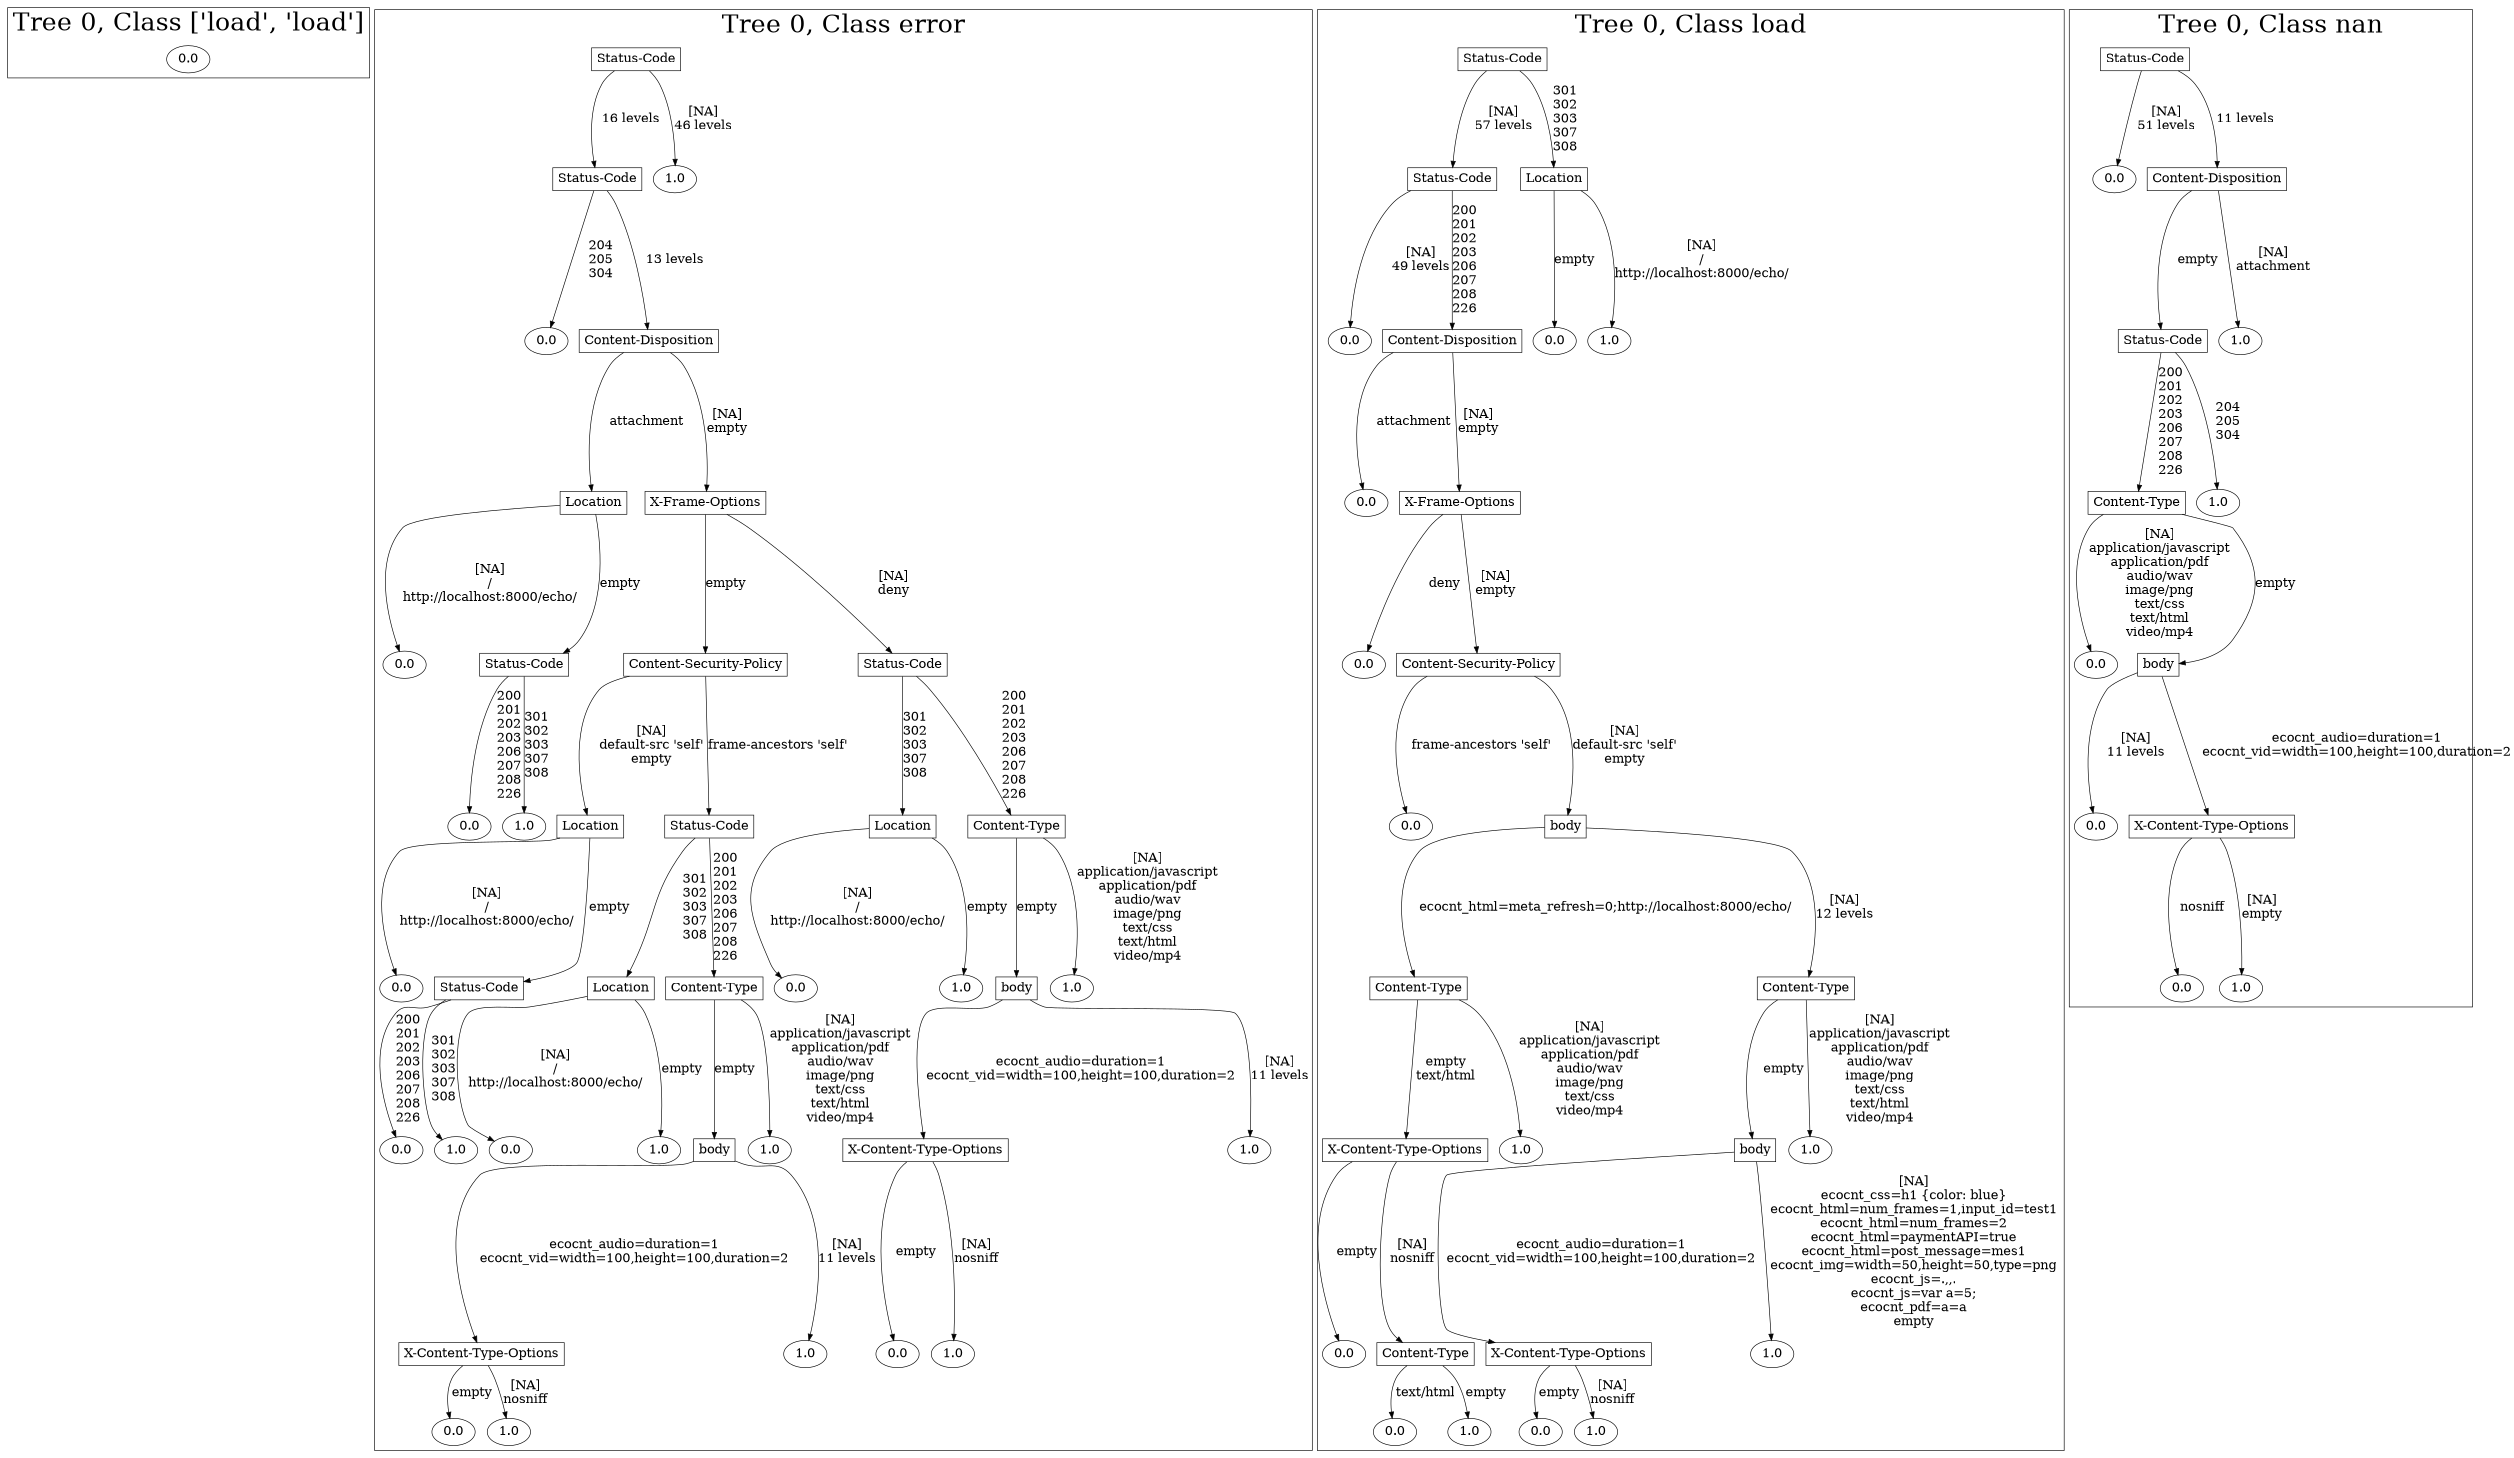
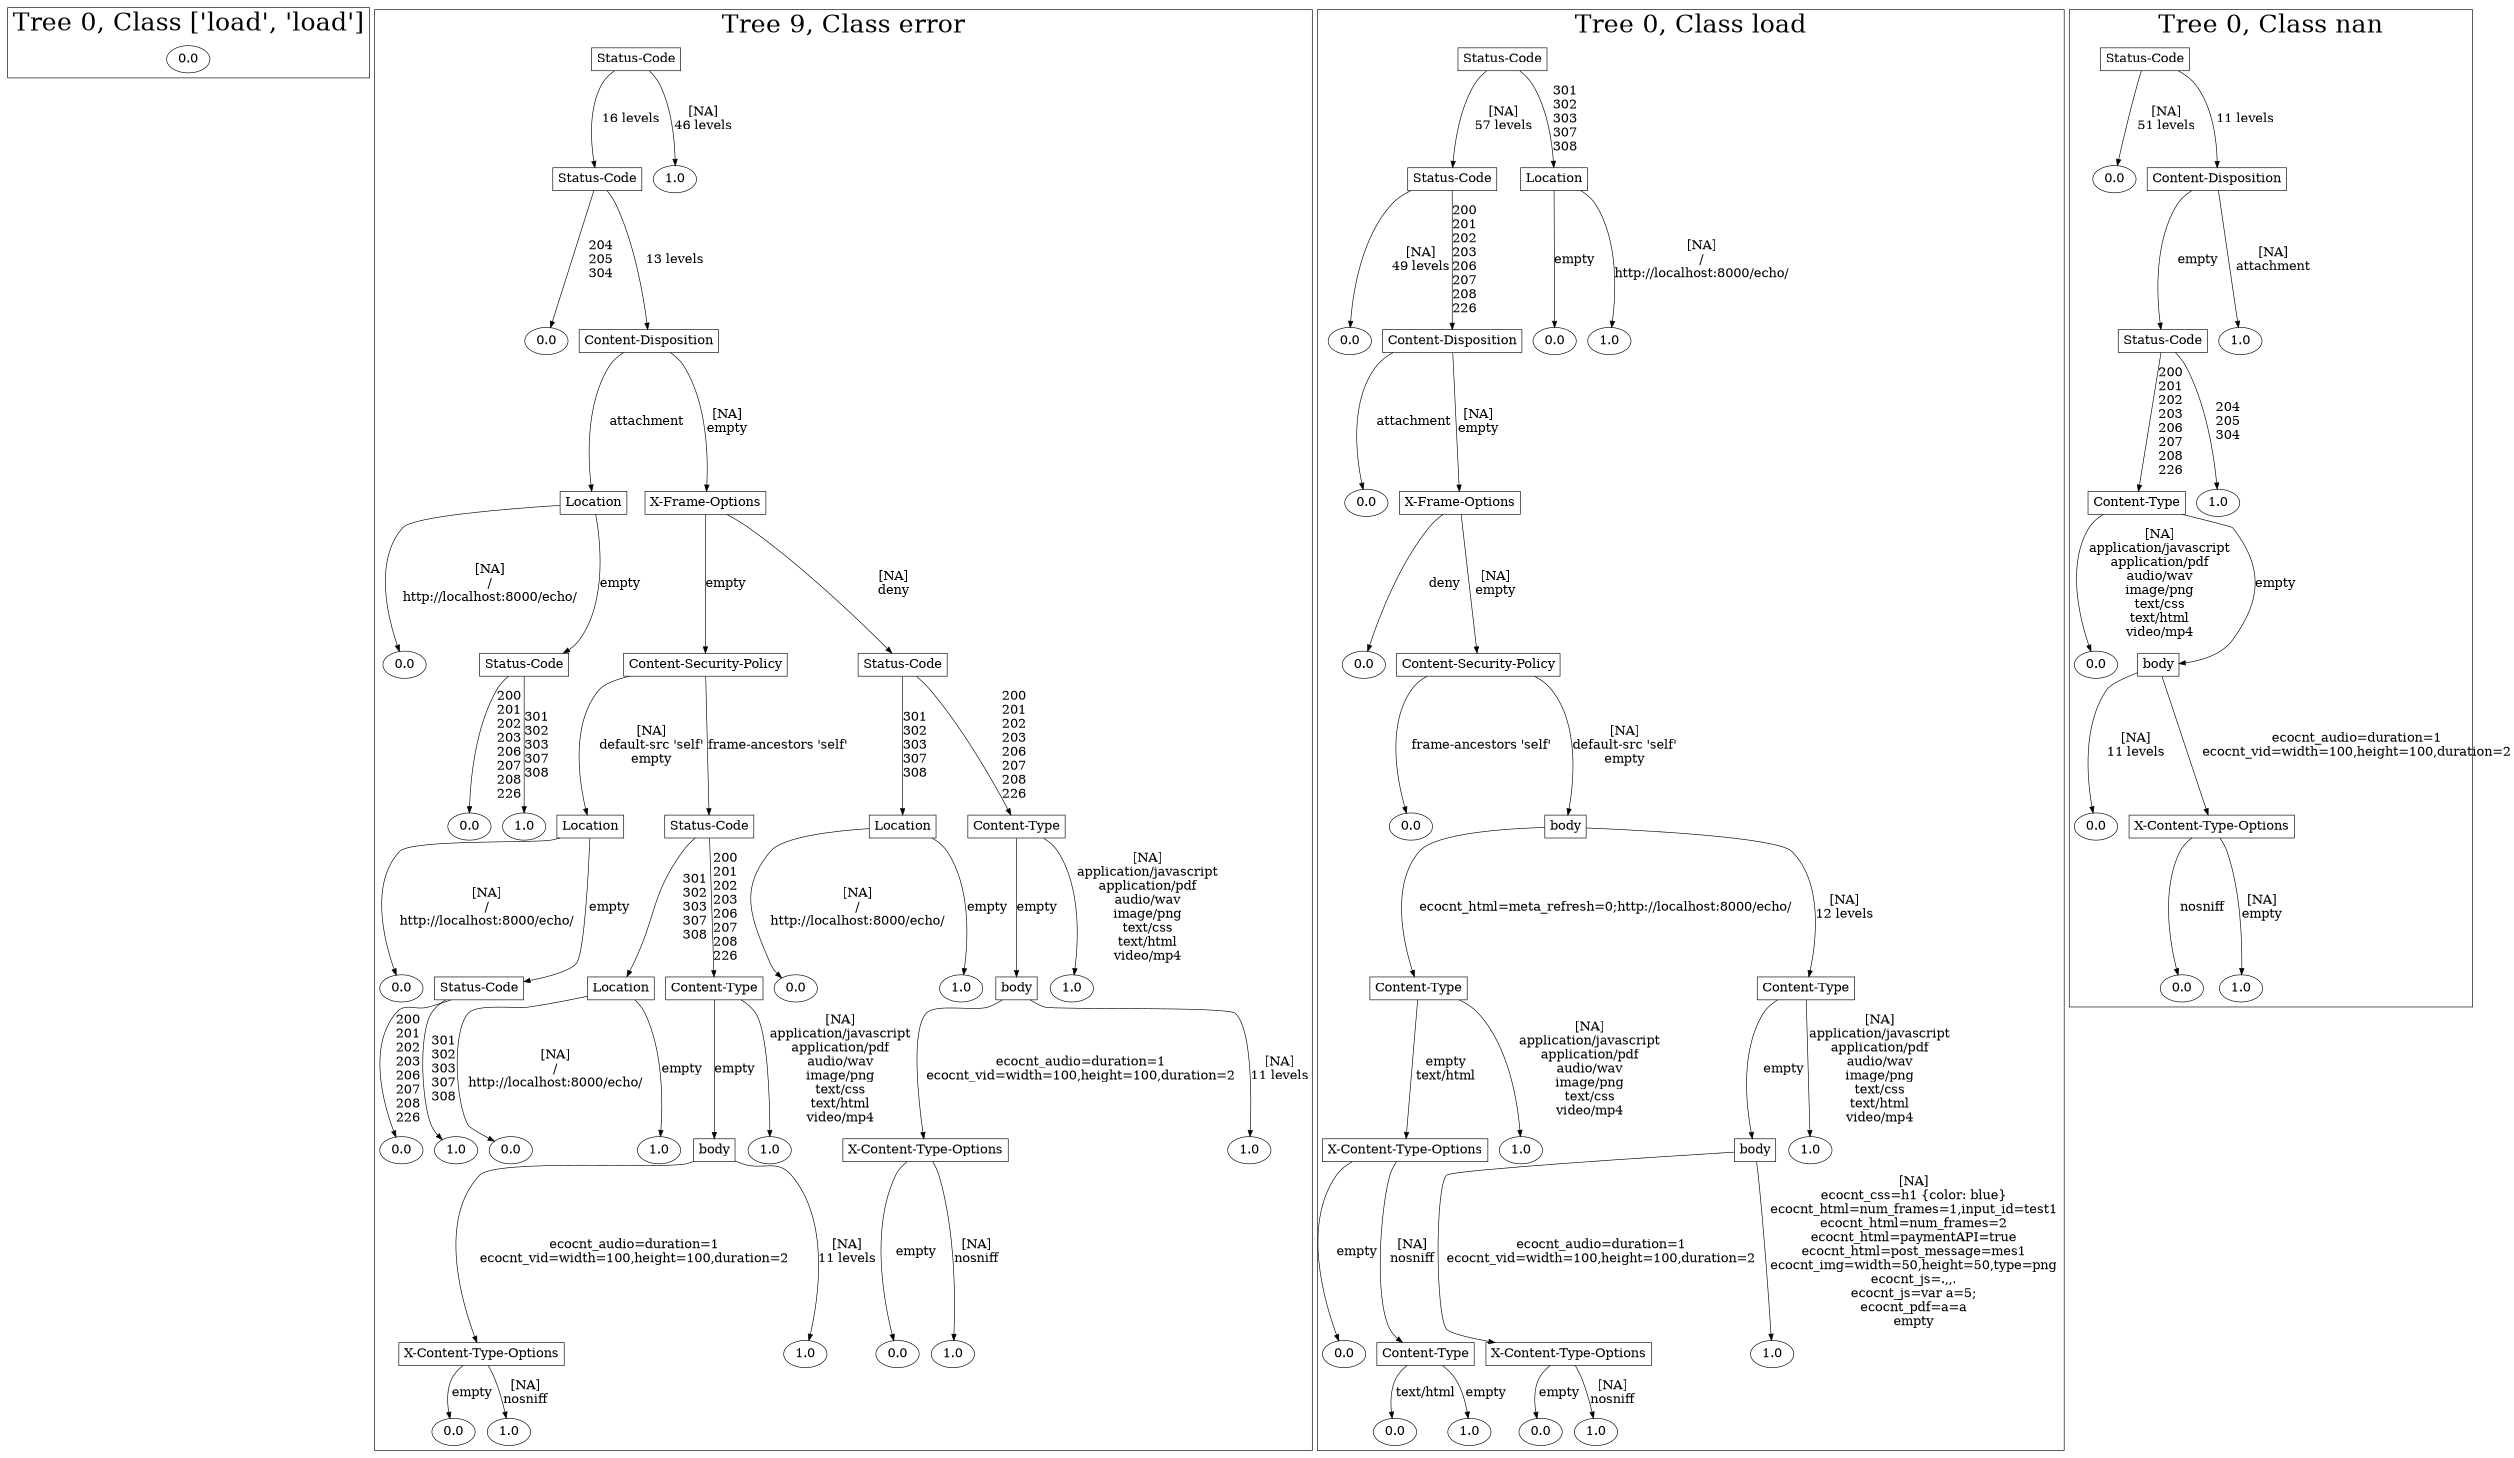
  digraph {
    node [fontsize=20]
    edge [fontsize=20]
    n1 [label=0.0]
    n2 [label="Status-Code" shape=box]
    n3 [label="Status-Code" shape=box]
    n4 [label=1.0]
    n5 [label=0.0]
    n6 [label="Content-Disposition" shape=box]
    n7 [label=Location shape=box]
    n8 [label="X-Frame-Options" shape=box]
    n9 [label=0.0]
    n10 [label="Status-Code" shape=box]
    n11 [label="Content-Security-Policy" shape=box]
    n12 [label="Status-Code" shape=box]
    n13 [label=0.0]
    n14 [label=1.0]
    n15 [label=Location shape=box]
    n16 [label="Status-Code" shape=box]
    n17 [label=Location shape=box]
    n18 [label="Content-Type" shape=box]
    n19 [label=0.0]
    n20 [label="Status-Code" shape=box]
    n21 [label=Location shape=box]
    n22 [label="Content-Type" shape=box]
    n23 [label=0.0]
    n24 [label=1.0]
    n25 [label=body shape=box]
    n26 [label=1.0]
    n27 [label=0.0]
    n28 [label=1.0]
    n29 [label=0.0]
    n30 [label=1.0]
    n31 [label=body shape=box]
    n32 [label=1.0]
    n33 [label="X-Content-Type-Options" shape=box]
    n34 [label=1.0]
    n35 [label="X-Content-Type-Options" shape=box]
    n36 [label=1.0]
    n37 [label=0.0]
    n38 [label=1.0]
    n39 [label=0.0]
    n40 [label=1.0]
    n41 [label="Status-Code" shape=box]
    n42 [label="Status-Code" shape=box]
    n43 [label=Location shape=box]
    n44 [label=0.0]
    n45 [label="Content-Disposition" shape=box]
    n46 [label=0.0]
    n47 [label=1.0]
    n48 [label=0.0]
    n49 [label="X-Frame-Options" shape=box]
    n50 [label=0.0]
    n51 [label="Content-Security-Policy" shape=box]
    n52 [label=0.0]
    n53 [label=body shape=box]
    n54 [label="Content-Type" shape=box]
    n55 [label="Content-Type" shape=box]
    n56 [label="X-Content-Type-Options" shape=box]
    n57 [label=1.0]
    n58 [label=body shape=box]
    n59 [label=1.0]
    n60 [label=0.0]
    n61 [label="Content-Type" shape=box]
    n62 [label="X-Content-Type-Options" shape=box]
    n63 [label=1.0]
    n64 [label=0.0]
    n65 [label=1.0]
    n66 [label=0.0]
    n67 [label=1.0]
    n68 [label="Status-Code" shape=box]
    n69 [label=0.0]
    n70 [label="Content-Disposition" shape=box]
    n71 [label="Status-Code" shape=box]
    n72 [label=1.0]
    n73 [label="Content-Type" shape=box]
    n74 [label=1.0]
    n75 [label=0.0]
    n76 [label=body shape=box]
    n77 [label=0.0]
    n78 [label="X-Content-Type-Options" shape=box]
    n79 [label=0.0]
    n80 [label=1.0]
    subgraph cluster_1 {
      fontsize=40
      label="Tree 0, Class ['load', 'load']"
      subgraph sub_2 {
        fontsize=40
        label="Tree 0, Class ['load', 'load']"
        n1
      }
    }
    subgraph cluster_3 {
      fontsize=40
-     label="Tree 0, Class error"
+     label="Tree 9, Class error"
      subgraph sub_4 {
        fontsize=40
        label="Tree 0, Class error"
        n2
      }
      subgraph sub_5 {
        fontsize=40
        label="Tree 0, Class error"
        n3
        n4
      }
      subgraph sub_6 {
        fontsize=40
        label="Tree 0, Class error"
        n5
        n6
      }
      subgraph sub_7 {
        fontsize=40
        label="Tree 0, Class error"
        n7
        n8
      }
      subgraph sub_8 {
        fontsize=40
        label="Tree 0, Class error"
        n9
        n10
        n11
        n12
      }
      subgraph sub_9 {
        fontsize=40
        label="Tree 0, Class error"
        n13
        n14
        n15
        n16
        n17
        n18
      }
      subgraph sub_10 {
        fontsize=40
        label="Tree 0, Class error"
        n19
        n20
        n21
        n22
        n23
        n24
        n25
        n26
      }
      subgraph sub_11 {
        fontsize=40
        label="Tree 0, Class error"
        n27
        n28
        n29
        n30
        n31
        n32
        n33
        n34
      }
      subgraph sub_12 {
        fontsize=40
        label="Tree 0, Class error"
        n35
        n36
        n37
        n38
      }
      subgraph sub_13 {
        fontsize=40
        label="Tree 0, Class error"
        n39
        n40
      }
    }
    subgraph cluster_14 {
      fontsize=40
      label="Tree 0, Class load"
      subgraph sub_15 {
        fontsize=40
        label="Tree 0, Class load"
        n41
      }
      subgraph sub_16 {
        fontsize=40
        label="Tree 0, Class load"
        n42
        n43
      }
      subgraph sub_17 {
        fontsize=40
        label="Tree 0, Class load"
        n44
        n45
        n46
        n47
      }
      subgraph sub_18 {
        fontsize=40
        label="Tree 0, Class load"
        n48
        n49
      }
      subgraph sub_19 {
        fontsize=40
        label="Tree 0, Class load"
        n50
        n51
      }
      subgraph sub_20 {
        fontsize=40
        label="Tree 0, Class load"
        n52
        n53
      }
      subgraph sub_21 {
        fontsize=40
        label="Tree 0, Class load"
        n54
        n55
      }
      subgraph sub_22 {
        fontsize=40
        label="Tree 0, Class load"
        n56
        n57
        n58
        n59
      }
      subgraph sub_23 {
        fontsize=40
        label="Tree 0, Class load"
        n60
        n61
        n62
        n63
      }
      subgraph sub_24 {
        fontsize=40
        label="Tree 0, Class load"
        n64
        n65
        n66
        n67
      }
    }
    subgraph cluster_25 {
      fontsize=40
      label="Tree 0, Class nan"
      subgraph sub_26 {
        fontsize=40
        label="Tree 0, Class nan"
        n68
      }
      subgraph sub_27 {
        fontsize=40
        label="Tree 0, Class nan"
        n69
        n70
      }
      subgraph sub_28 {
        fontsize=40
        label="Tree 0, Class nan"
        n71
        n72
      }
      subgraph sub_29 {
        fontsize=40
        label="Tree 0, Class nan"
        n73
        n74
      }
      subgraph sub_30 {
        fontsize=40
        label="Tree 0, Class nan"
        n75
        n76
      }
      subgraph sub_31 {
        fontsize=40
        label="Tree 0, Class nan"
        n77
        n78
      }
      subgraph sub_32 {
        fontsize=40
        label="Tree 0, Class nan"
        n79
        n80
      }
    }
    n2 -> n3 [label="16 levels\n"]
    n2 -> n4 [label="[NA]\n46 levels\n"]
    n3 -> n5 [label="204\n205\n304\n"]
    n3 -> n6 [label="13 levels\n"]
    n6 -> n7 [label="attachment\n"]
    n6 -> n8 [label="[NA]\nempty\n"]
    n7 -> n9 [label="[NA]\n/\nhttp://localhost:8000/echo/\n"]
    n7 -> n10 [label="empty\n"]
    n8 -> n11 [label="empty\n"]
    n8 -> n12 [label="[NA]\ndeny\n"]
    n10 -> n13 [label="200\n201\n202\n203\n206\n207\n208\n226\n"]
    n10 -> n14 [label="301\n302\n303\n307\n308\n"]
    n11 -> n15 [label="[NA]\ndefault-src 'self'\nempty\n"]
    n11 -> n16 [label="frame-ancestors 'self'\n"]
    n12 -> n17 [label="301\n302\n303\n307\n308\n"]
    n12 -> n18 [label="200\n201\n202\n203\n206\n207\n208\n226\n"]
    n15 -> n19 [label="[NA]\n/\nhttp://localhost:8000/echo/\n"]
    n15 -> n20 [label="empty\n"]
    n16 -> n21 [label="301\n302\n303\n307\n308\n"]
    n16 -> n22 [label="200\n201\n202\n203\n206\n207\n208\n226\n"]
    n17 -> n23 [label="[NA]\n/\nhttp://localhost:8000/echo/\n"]
    n17 -> n24 [label="empty\n"]
    n18 -> n25 [label="empty\n"]
    n18 -> n26 [label="[NA]\napplication/javascript\napplication/pdf\naudio/wav\nimage/png\ntext/css\ntext/html\nvideo/mp4\n"]
    n20 -> n27 [label="200\n201\n202\n203\n206\n207\n208\n226\n"]
    n20 -> n28 [label="301\n302\n303\n307\n308\n"]
    n21 -> n29 [label="[NA]\n/\nhttp://localhost:8000/echo/\n"]
    n21 -> n30 [label="empty\n"]
    n22 -> n31 [label="empty\n"]
    n22 -> n32 [label="[NA]\napplication/javascript\napplication/pdf\naudio/wav\nimage/png\ntext/css\ntext/html\nvideo/mp4\n"]
    n25 -> n33 [label="ecocnt_audio=duration=1\necocnt_vid=width=100,height=100,duration=2\n"]
    n25 -> n34 [label="[NA]\n11 levels\n"]
    n31 -> n35 [label="ecocnt_audio=duration=1\necocnt_vid=width=100,height=100,duration=2\n"]
    n31 -> n36 [label="[NA]\n11 levels\n"]
    n33 -> n37 [label="empty\n"]
    n33 -> n38 [label="[NA]\nnosniff\n"]
    n35 -> n39 [label="empty\n"]
    n35 -> n40 [label="[NA]\nnosniff\n"]
    n41 -> n42 [label="[NA]\n57 levels\n"]
    n41 -> n43 [label="301\n302\n303\n307\n308\n"]
    n42 -> n44 [label="[NA]\n49 levels\n"]
    n42 -> n45 [label="200\n201\n202\n203\n206\n207\n208\n226\n"]
    n43 -> n46 [label="empty\n"]
    n43 -> n47 [label="[NA]\n/\nhttp://localhost:8000/echo/\n"]
    n45 -> n48 [label="attachment\n"]
    n45 -> n49 [label="[NA]\nempty\n"]
    n49 -> n50 [label="deny\n"]
    n49 -> n51 [label="[NA]\nempty\n"]
    n51 -> n52 [label="frame-ancestors 'self'\n"]
    n51 -> n53 [label="[NA]\ndefault-src 'self'\nempty\n"]
    n53 -> n54 [label="ecocnt_html=meta_refresh=0;http://localhost:8000/echo/\n"]
    n53 -> n55 [label="[NA]\n12 levels\n"]
    n54 -> n56 [label="empty\ntext/html\n"]
    n54 -> n57 [label="[NA]\napplication/javascript\napplication/pdf\naudio/wav\nimage/png\ntext/css\nvideo/mp4\n"]
    n55 -> n58 [label="empty\n"]
    n55 -> n59 [label="[NA]\napplication/javascript\napplication/pdf\naudio/wav\nimage/png\ntext/css\ntext/html\nvideo/mp4\n"]
    n56 -> n60 [label="empty\n"]
    n56 -> n61 [label="[NA]\nnosniff\n"]
    n58 -> n62 [label="ecocnt_audio=duration=1\necocnt_vid=width=100,height=100,duration=2\n"]
    n58 -> n63 [label="[NA]\necocnt_css=h1 {color: blue}\necocnt_html=num_frames=1,input_id=test1\necocnt_html=num_frames=2\necocnt_html=paymentAPI=true\necocnt_html=post_message=mes1\necocnt_img=width=50,height=50,type=png\necocnt_js=.,,.\necocnt_js=var a=5;\necocnt_pdf=a=a\nempty\n"]
    n61 -> n64 [label="text/html\n"]
    n61 -> n65 [label="empty\n"]
    n62 -> n66 [label="empty\n"]
    n62 -> n67 [label="[NA]\nnosniff\n"]
    n68 -> n69 [label="[NA]\n51 levels\n"]
    n68 -> n70 [label="11 levels\n"]
    n70 -> n71 [label="empty\n"]
    n70 -> n72 [label="[NA]\nattachment\n"]
    n71 -> n73 [label="200\n201\n202\n203\n206\n207\n208\n226\n"]
    n71 -> n74 [label="204\n205\n304\n"]
    n73 -> n75 [label="[NA]\napplication/javascript\napplication/pdf\naudio/wav\nimage/png\ntext/css\ntext/html\nvideo/mp4\n"]
    n73 -> n76 [label="empty\n"]
    n76 -> n77 [label="[NA]\n11 levels\n"]
    n76 -> n78 [label="ecocnt_audio=duration=1\necocnt_vid=width=100,height=100,duration=2\n"]
    n78 -> n79 [label="nosniff\n"]
    n78 -> n80 [label="[NA]\nempty\n"]
  }
